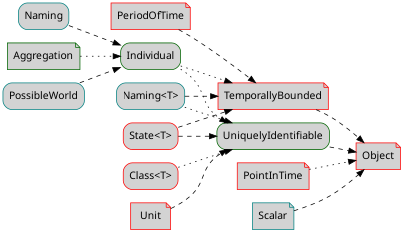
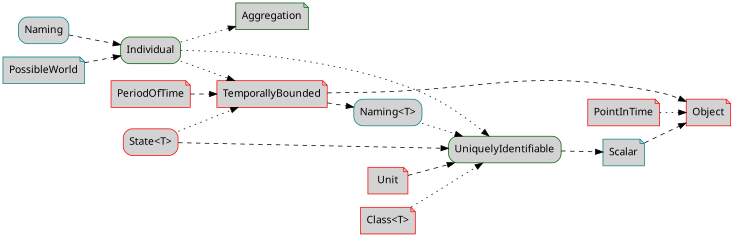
  digraph {
    fontname="Noto Sans"
    rankdir=LR
    node [color=red fillcolor=lightgray fontname="Noto Sans" shape=note style="filled,rounded"]
    edge [fontname="Noto Sans" style=dashed]
    TemporallyBounded
    Object
    n3 [color=teal label=Naming shape=box]
    Individual [color=darkgreen shape=box]
    UniquelyIdentifiable [color=darkgreen shape=box]
    Aggregation [color=darkgreen]
-   "Class<T>" [shape=box]
+   "Class<T>"
    "Naming<T>" [color=teal shape=box]
    PeriodOfTime
    PointInTime
-   PossibleWorld [color=teal shape=box]
+   PossibleWorld [color=teal]
    Scalar [color=teal]
    "State<T>" [shape=box]
    Unit
    TemporallyBounded -> Object
    n3 -> Individual
    Individual -> TemporallyBounded [style=dotted]
    Individual -> UniquelyIdentifiable [style=dotted]
-   UniquelyIdentifiable -> Object
-   Aggregation -> Individual [style=dotted]
+   UniquelyIdentifiable -> Scalar
+   Individual -> Aggregation [style=dotted]
    "Class<T>" -> UniquelyIdentifiable [style=dotted]
-   "Naming<T>" -> TemporallyBounded
+   TemporallyBounded -> "Naming<T>"
    "Naming<T>" -> UniquelyIdentifiable [style=dotted]
    PeriodOfTime -> TemporallyBounded
    PointInTime -> Object [style=dotted]
    PossibleWorld -> Individual
    Scalar -> Object
-   "State<T>" -> TemporallyBounded
+   "State<T>" -> TemporallyBounded [style=dotted]
    "State<T>" -> UniquelyIdentifiable
    Unit -> UniquelyIdentifiable
  }
